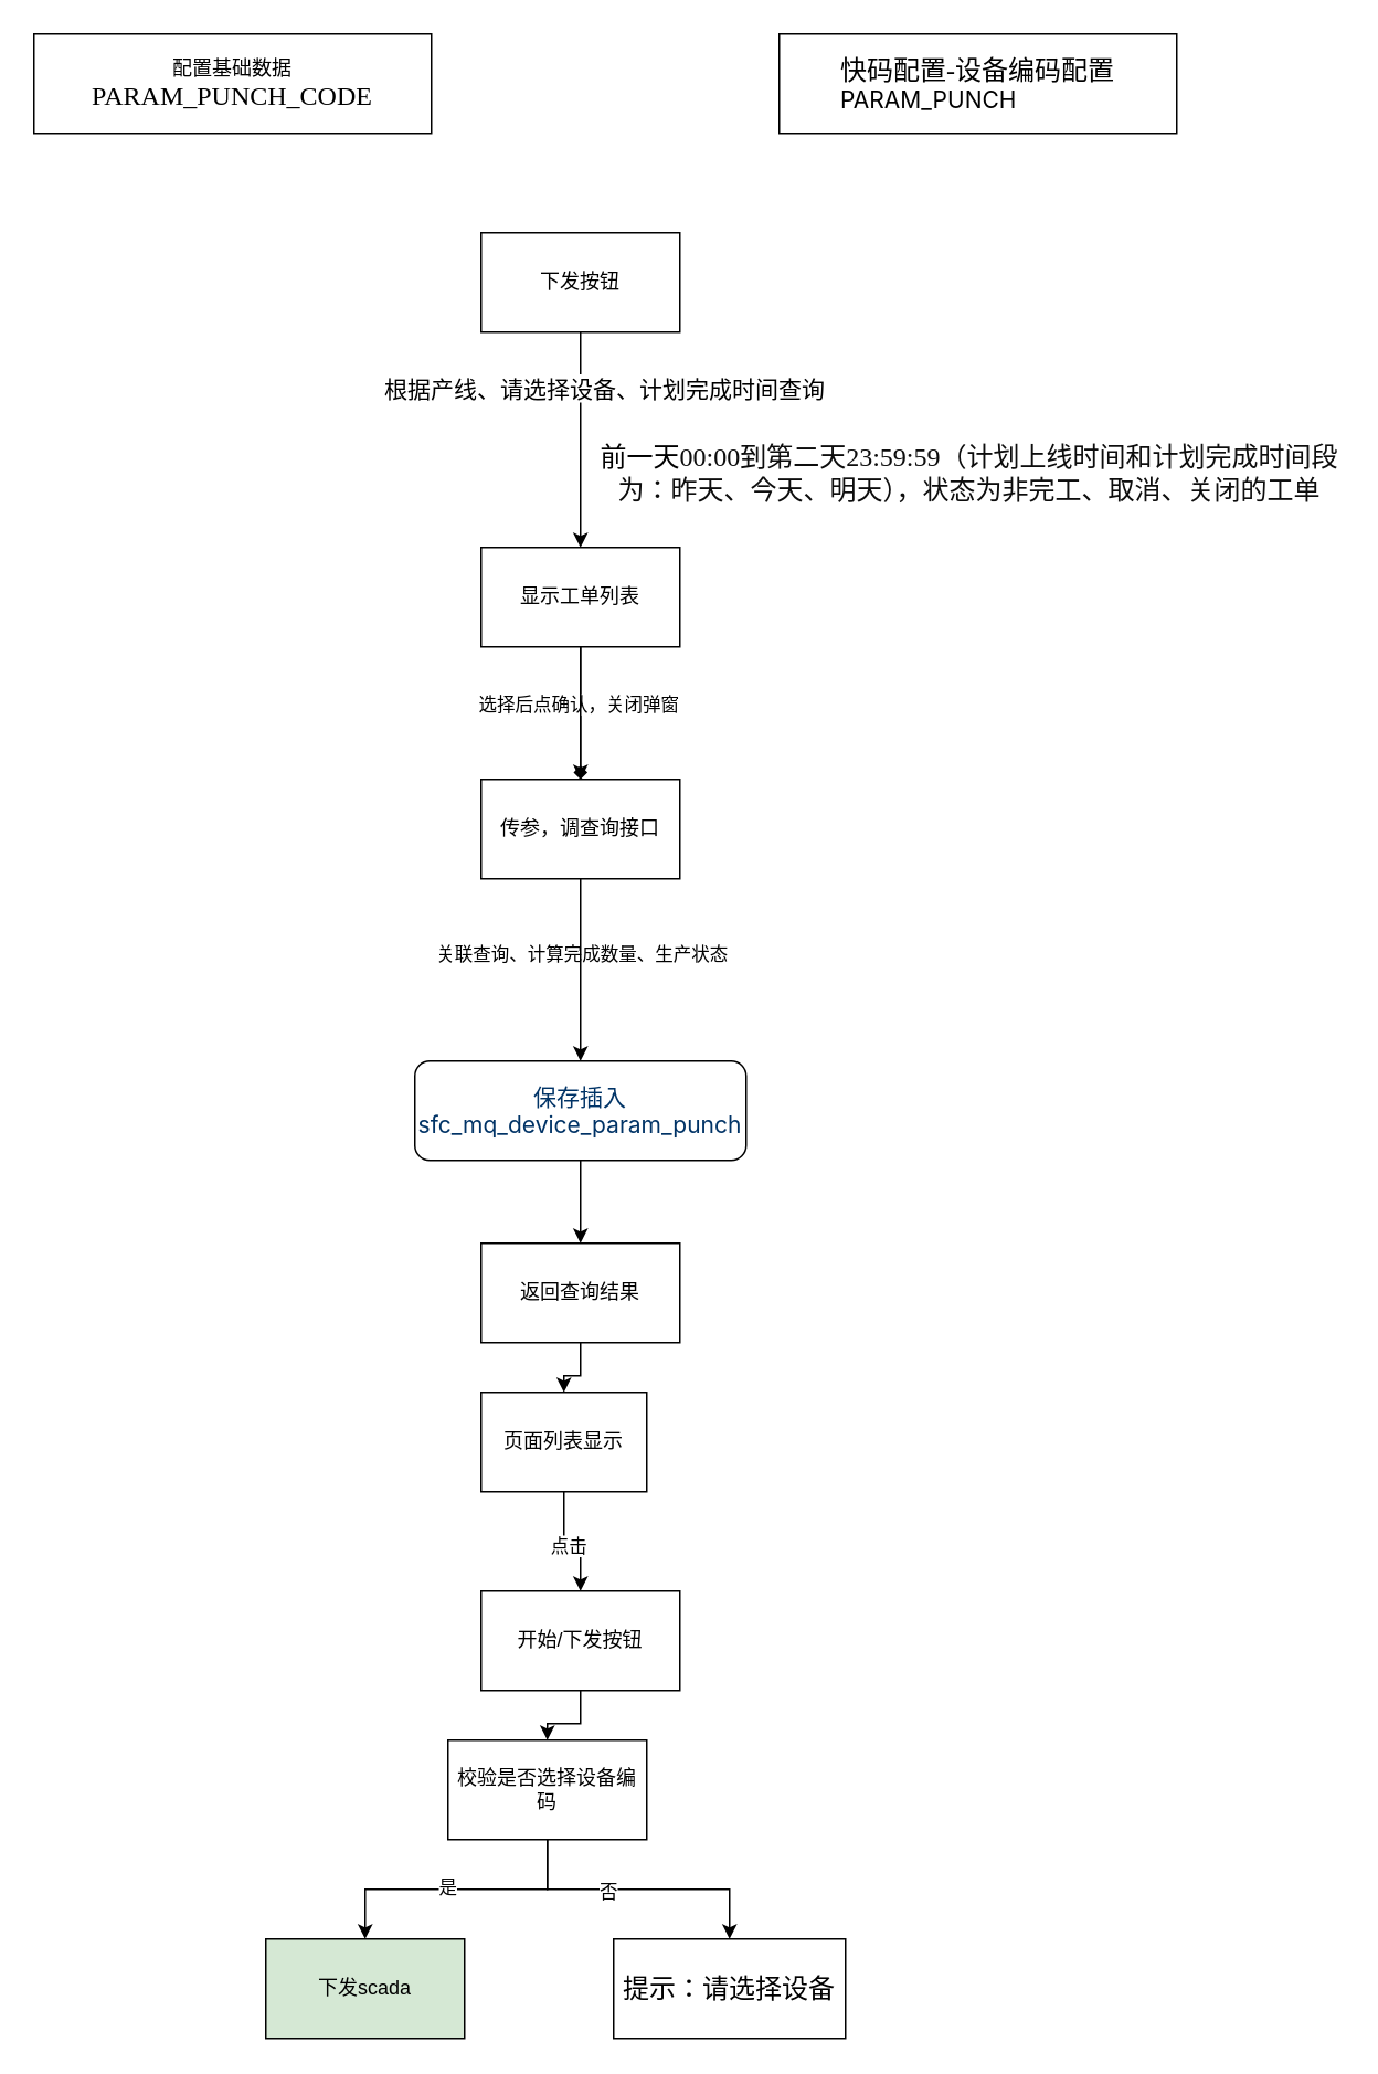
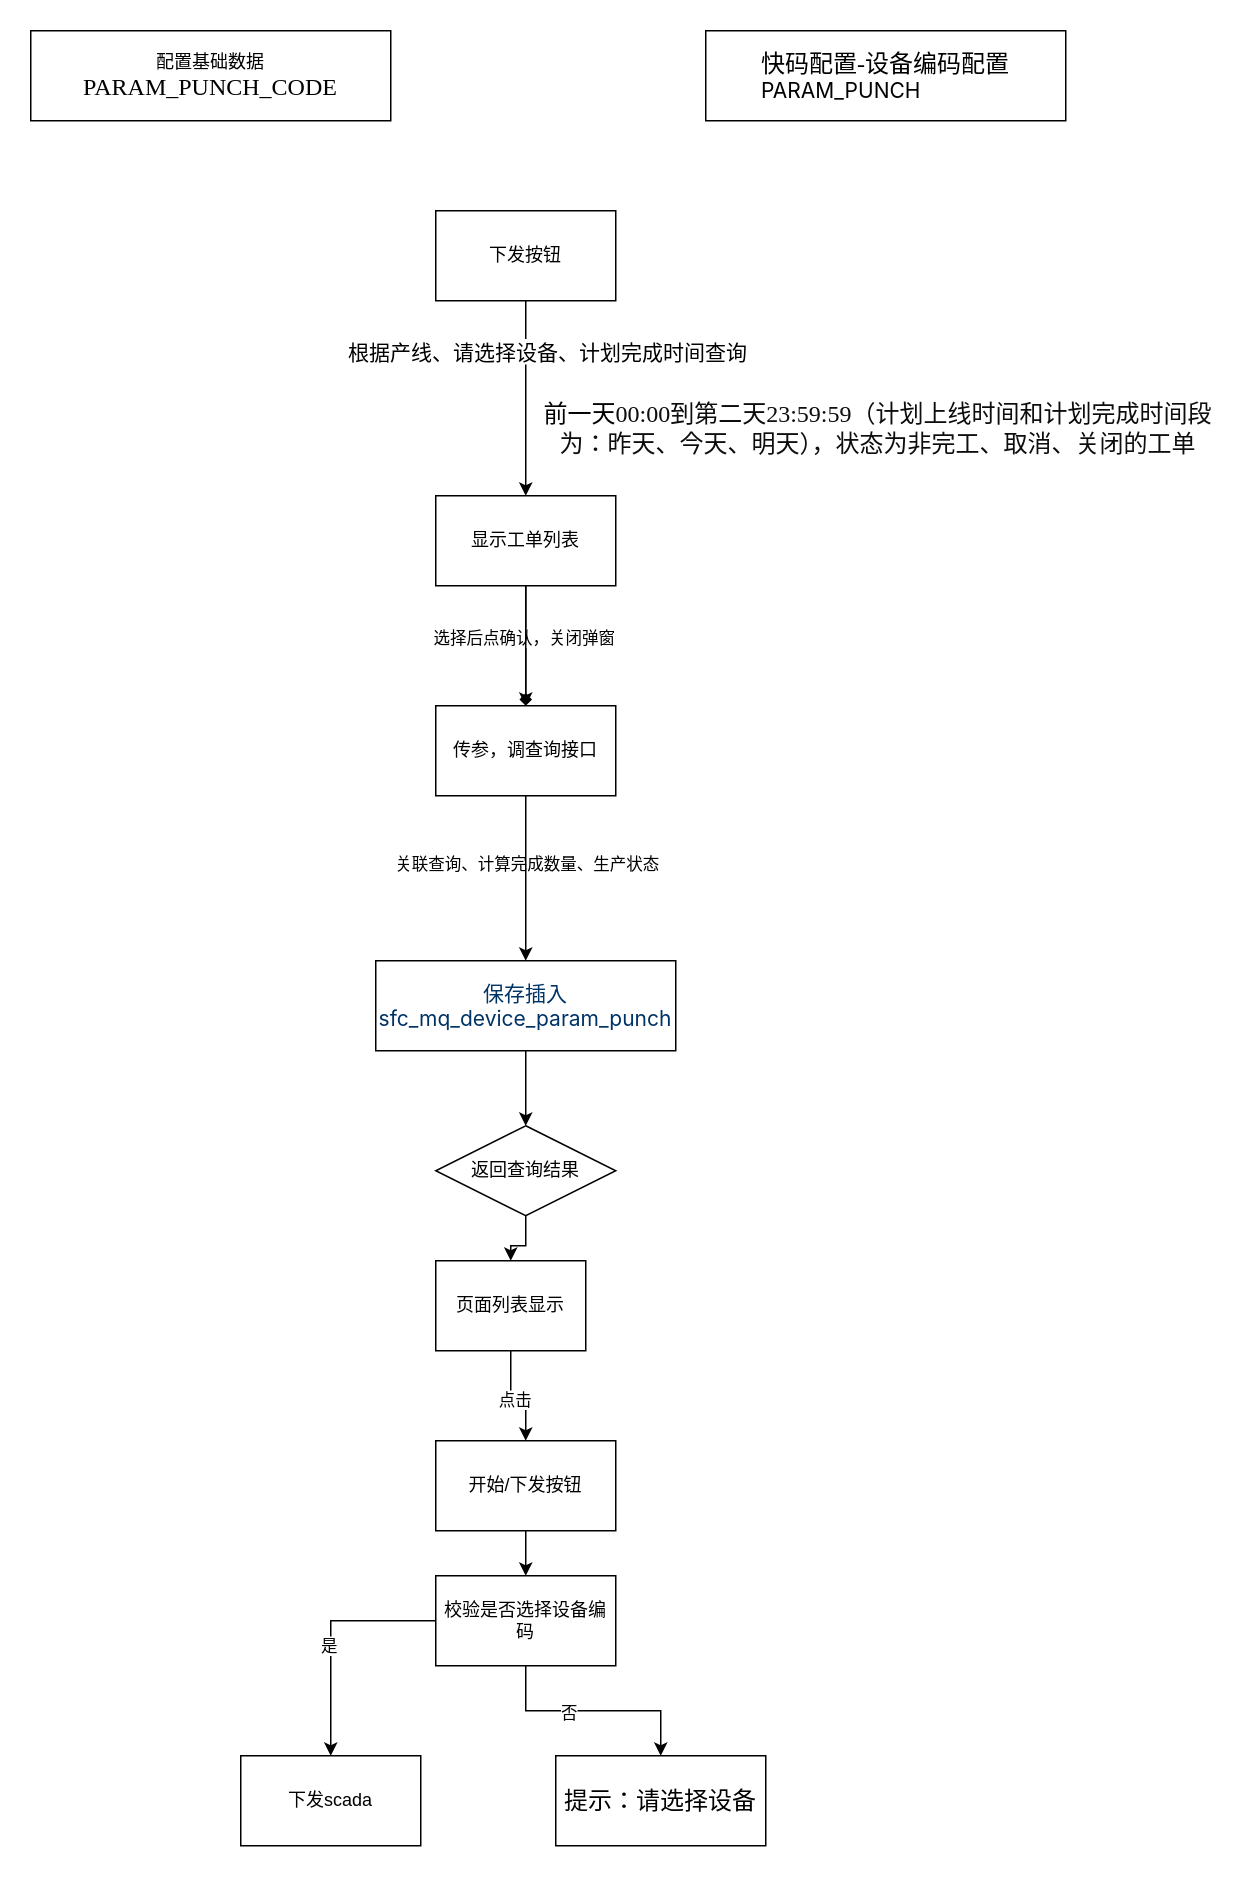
  <mxCell id="0" />
  <mxCell id="1" parent="0" />
  <mxCell id="2" value="配置基础数据&lt;div&gt;&lt;span style=&quot;font-size:12.0pt;font-family:等线;mso-ascii-font-family:&lt;br/&gt;等线;mso-fareast-font-family:等线;mso-bidi-font-family:+mn-cs;mso-ascii-theme-font:&lt;br/&gt;minor-latin;mso-fareast-theme-font:minor-fareast;mso-bidi-theme-font:minor-bidi;&lt;br/&gt;color:#0D0D0D;mso-color-index:1;mso-font-kerning:12.0pt;language:en-US;&lt;br/&gt;mso-style-textfill-type:solid;mso-style-textfill-fill-themecolor:text1;&lt;br/&gt;mso-style-textfill-fill-color:#0D0D0D;mso-style-textfill-fill-alpha:100.0%;&lt;br/&gt;mso-style-textfill-fill-colortransforms:&amp;quot;lumm=95000 lumo=5000&amp;quot;&quot;&gt;PARAM_PUNCH_CODE&lt;/span&gt;&lt;br&gt;&lt;/div&gt;" style="rounded=0;whiteSpace=wrap;html=1;" vertex="1" parent="1"><mxGeometry x="20" y="20" width="240" height="60" as="geometry" /></mxCell>
  <mxCell id="3" value="&lt;div&gt;&lt;font style=&quot;text-align: left;&quot; face=&quot;等线&quot;&gt;&lt;span style=&quot;font-size: 16px;&quot;&gt;快码配置-设备编码配置&lt;/span&gt;&lt;/font&gt;&lt;div style=&quot;text-align: left;&quot;&gt;&lt;span style=&quot;font-family: -apple-system, BlinkMacSystemFont, &amp;quot;Segoe UI&amp;quot;, Roboto, Oxygen, Ubuntu, &amp;quot;Fira Sans&amp;quot;, &amp;quot;Droid Sans&amp;quot;, &amp;quot;Helvetica Neue&amp;quot;, sans-serif; font-size: 14px; background-color: rgb(255, 255, 255);&quot;&gt;PARAM_PUNCH&lt;/span&gt;&lt;/div&gt;&lt;/div&gt;" style="rounded=0;whiteSpace=wrap;html=1;" vertex="1" parent="1"><mxGeometry x="470" y="20" width="240" height="60" as="geometry" /></mxCell>
  <mxCell id="4" style="edgeStyle=orthogonalEdgeStyle;rounded=0;orthogonalLoop=1;jettySize=auto;html=1;" edge="1" parent="1" source="5" target="9"><mxGeometry relative="1" as="geometry" /></mxCell>
  <mxCell id="5" value="下发按钮" style="rounded=0;whiteSpace=wrap;html=1;" vertex="1" parent="1"><mxGeometry x="290" y="140" width="120" height="60" as="geometry" /></mxCell>
  <mxCell id="6" value="" style="edgeStyle=orthogonalEdgeStyle;rounded=0;orthogonalLoop=1;jettySize=auto;html=1;" edge="1" parent="1" source="9"><mxGeometry relative="1" as="geometry"><mxPoint x="350" y="470" as="targetPoint" /></mxGeometry></mxCell>
  <mxCell id="7" value="选择后点确认，关闭弹窗" style="edgeLabel;html=1;align=center;verticalAlign=middle;resizable=0;points=[];" vertex="1" connectable="0" parent="6"><mxGeometry x="-0.15" y="-2" relative="1" as="geometry"><mxPoint as="offset" /></mxGeometry></mxCell>
  <mxCell id="8" value="" style="edgeStyle=orthogonalEdgeStyle;rounded=0;orthogonalLoop=1;jettySize=auto;html=1;endArrow=diamond;" edge="1" parent="1" source="9" target="14"><mxGeometry relative="1" as="geometry" /></mxCell>
  <mxCell id="9" value="显示工单列表" style="whiteSpace=wrap;html=1;rounded=0;" vertex="1" parent="1"><mxGeometry x="290" y="330" width="120" height="60" as="geometry" /></mxCell>
  <mxCell id="10" value="&lt;span style=&quot;font-family: -apple-system, BlinkMacSystemFont, &amp;quot;Segoe UI&amp;quot;, Roboto, Oxygen, Ubuntu, &amp;quot;Fira Sans&amp;quot;, &amp;quot;Droid Sans&amp;quot;, &amp;quot;Helvetica Neue&amp;quot;, sans-serif; font-size: 14px; text-align: start; background-color: rgb(255, 255, 255);&quot;&gt;根据产线、请选择设备、计划完成时间查询&lt;/span&gt;" style="text;html=1;align=center;verticalAlign=middle;whiteSpace=wrap;rounded=0;" vertex="1" parent="1"><mxGeometry x="210" y="220" width="310" height="30" as="geometry" /></mxCell>
  <mxCell id="11" value="" style="edgeStyle=orthogonalEdgeStyle;rounded=0;orthogonalLoop=1;jettySize=auto;html=1;exitX=0.5;exitY=1;exitDx=0;exitDy=0;" edge="1" parent="1" source="30" target="16"><mxGeometry relative="1" as="geometry" /></mxCell>
  <mxCell id="12" value="关联查询、计算完成数量、生产状态" style="edgeLabel;html=1;align=center;verticalAlign=middle;resizable=0;points=[];" vertex="1" connectable="0" parent="11"><mxGeometry x="-0.075" y="1" relative="1" as="geometry"><mxPoint x="-1" y="-148" as="offset" /></mxGeometry></mxCell>
  <mxCell id="13" value="" style="edgeStyle=orthogonalEdgeStyle;rounded=0;orthogonalLoop=1;jettySize=auto;html=1;" edge="1" parent="1" source="14" target="30"><mxGeometry relative="1" as="geometry" /></mxCell>
  <mxCell id="14" value="传参，调查询接口" style="whiteSpace=wrap;html=1;rounded=0;" vertex="1" parent="1"><mxGeometry x="290" y="470" width="120" height="60" as="geometry" /></mxCell>
  <mxCell id="15" value="" style="edgeStyle=orthogonalEdgeStyle;rounded=0;orthogonalLoop=1;jettySize=auto;html=1;" edge="1" parent="1" source="16" target="19"><mxGeometry relative="1" as="geometry" /></mxCell>
- <mxCell id="16" value="返回查询结果" style="whiteSpace=wrap;html=1;rounded=0;" vertex="1" parent="1"><mxGeometry x="290" y="750" width="120" height="60" as="geometry" /></mxCell>
+ <mxCell id="16" value="返回查询结果" style="rhombus;whiteSpace=wrap;html=1;" vertex="1" parent="1"><mxGeometry x="290" y="750" width="120" height="60" as="geometry" /></mxCell>
  <mxCell id="17" value="" style="edgeStyle=orthogonalEdgeStyle;rounded=0;orthogonalLoop=1;jettySize=auto;html=1;" edge="1" parent="1" source="19" target="21"><mxGeometry relative="1" as="geometry" /></mxCell>
  <mxCell id="18" value="点击" style="edgeLabel;html=1;align=center;verticalAlign=middle;resizable=0;points=[];" vertex="1" connectable="0" parent="17"><mxGeometry x="-0.1" y="-2" relative="1" as="geometry"><mxPoint as="offset" /></mxGeometry></mxCell>
  <mxCell id="19" value="页面列表显示" style="whiteSpace=wrap;html=1;rounded=0;" vertex="1" parent="1"><mxGeometry x="290" y="840" width="100" height="60" as="geometry" /></mxCell>
  <mxCell id="20" value="" style="edgeStyle=orthogonalEdgeStyle;rounded=0;orthogonalLoop=1;jettySize=auto;html=1;" edge="1" parent="1" source="21" target="27"><mxGeometry relative="1" as="geometry" /></mxCell>
  <mxCell id="21" value="开始/下发按钮" style="whiteSpace=wrap;html=1;rounded=0;" vertex="1" parent="1"><mxGeometry x="290" y="960" width="120" height="60" as="geometry" /></mxCell>
  <mxCell id="22" value="&lt;span style=&quot;font-size:12.0pt;font-family:等线;mso-ascii-font-family:&lt;br/&gt;等线;mso-fareast-font-family:等线;mso-bidi-font-family:+mn-cs;mso-ascii-theme-font:&lt;br/&gt;minor-latin;mso-fareast-theme-font:minor-fareast;mso-bidi-theme-font:minor-bidi;&lt;br/&gt;color:#0D0D0D;mso-color-index:1;mso-font-kerning:12.0pt;language:zh-CN;&lt;br/&gt;mso-style-textfill-type:solid;mso-style-textfill-fill-themecolor:text1;&lt;br/&gt;mso-style-textfill-fill-color:#0D0D0D;mso-style-textfill-fill-alpha:100.0%;&lt;br/&gt;mso-style-textfill-fill-colortransforms:&amp;quot;lumm=95000 lumo=5000&amp;quot;&quot;&gt;前一天&lt;/span&gt;&lt;span style=&quot;font-size:12.0pt;font-family:等线;mso-ascii-font-family:等线;mso-fareast-font-family:&lt;br/&gt;等线;mso-bidi-font-family:+mn-cs;mso-ascii-theme-font:minor-latin;mso-fareast-theme-font:&lt;br/&gt;minor-fareast;mso-bidi-theme-font:minor-bidi;color:#0D0D0D;mso-color-index:&lt;br/&gt;1;mso-font-kerning:12.0pt;language:en-US;mso-style-textfill-type:solid;&lt;br/&gt;mso-style-textfill-fill-themecolor:text1;mso-style-textfill-fill-color:#0D0D0D;&lt;br/&gt;mso-style-textfill-fill-alpha:100.0%;mso-style-textfill-fill-colortransforms:&lt;br/&gt;&amp;quot;lumm=95000 lumo=5000&amp;quot;&quot;&gt;00:00&lt;/span&gt;&lt;span style=&quot;font-size:12.0pt;font-family:&lt;br/&gt;等线;mso-ascii-font-family:等线;mso-fareast-font-family:等线;mso-bidi-font-family:&lt;br/&gt;+mn-cs;mso-ascii-theme-font:minor-latin;mso-fareast-theme-font:minor-fareast;&lt;br/&gt;mso-bidi-theme-font:minor-bidi;color:#0D0D0D;mso-color-index:1;mso-font-kerning:&lt;br/&gt;12.0pt;language:zh-CN;mso-style-textfill-type:solid;mso-style-textfill-fill-themecolor:&lt;br/&gt;text1;mso-style-textfill-fill-color:#0D0D0D;mso-style-textfill-fill-alpha:100.0%;&lt;br/&gt;mso-style-textfill-fill-colortransforms:&amp;quot;lumm=95000 lumo=5000&amp;quot;&quot;&gt;到第二天&lt;/span&gt;&lt;span style=&quot;font-size:12.0pt;font-family:等线;mso-ascii-font-family:等线;mso-fareast-font-family:&lt;br/&gt;等线;mso-bidi-font-family:+mn-cs;mso-ascii-theme-font:minor-latin;mso-fareast-theme-font:&lt;br/&gt;minor-fareast;mso-bidi-theme-font:minor-bidi;color:#0D0D0D;mso-color-index:&lt;br/&gt;1;mso-font-kerning:12.0pt;language:en-US;mso-style-textfill-type:solid;&lt;br/&gt;mso-style-textfill-fill-themecolor:text1;mso-style-textfill-fill-color:#0D0D0D;&lt;br/&gt;mso-style-textfill-fill-alpha:100.0%;mso-style-textfill-fill-colortransforms:&lt;br/&gt;&amp;quot;lumm=95000 lumo=5000&amp;quot;&quot;&gt;23:59:59&lt;/span&gt;&lt;span style=&quot;font-size:12.0pt;&lt;br/&gt;font-family:等线;mso-ascii-font-family:等线;mso-fareast-font-family:等线;mso-bidi-font-family:&lt;br/&gt;+mn-cs;mso-ascii-theme-font:minor-latin;mso-fareast-theme-font:minor-fareast;&lt;br/&gt;mso-bidi-theme-font:minor-bidi;color:#0D0D0D;mso-color-index:1;mso-font-kerning:&lt;br/&gt;12.0pt;language:zh-CN;mso-style-textfill-type:solid;mso-style-textfill-fill-themecolor:&lt;br/&gt;text1;mso-style-textfill-fill-color:#0D0D0D;mso-style-textfill-fill-alpha:100.0%;&lt;br/&gt;mso-style-textfill-fill-colortransforms:&amp;quot;lumm=95000 lumo=5000&amp;quot;&quot;&gt;（计划上线时间和计划完成时间段为：&lt;/span&gt;&lt;span style=&quot;font-size:12.0pt;font-family:等线;mso-ascii-font-family:等线;mso-fareast-font-family:&lt;br/&gt;等线;mso-bidi-font-family:+mn-cs;mso-ascii-theme-font:minor-latin;mso-fareast-theme-font:&lt;br/&gt;minor-fareast;mso-bidi-theme-font:minor-bidi;color:#0D0D0D;mso-color-index:&lt;br/&gt;1;mso-font-kerning:12.0pt;language:zh-CN;mso-style-textfill-type:solid;&lt;br/&gt;mso-style-textfill-fill-themecolor:text1;mso-style-textfill-fill-color:#0D0D0D;&lt;br/&gt;mso-style-textfill-fill-alpha:100.0%;mso-style-textfill-fill-colortransforms:&lt;br/&gt;&amp;quot;lumm=95000 lumo=5000&amp;quot;&quot;&gt;昨天、今天、明天&lt;/span&gt;&lt;span style=&quot;font-size:12.0pt;&lt;br/&gt;font-family:等线;mso-ascii-font-family:等线;mso-fareast-font-family:等线;mso-bidi-font-family:&lt;br/&gt;+mn-cs;mso-ascii-theme-font:minor-latin;mso-fareast-theme-font:minor-fareast;&lt;br/&gt;mso-bidi-theme-font:minor-bidi;color:#0D0D0D;mso-color-index:1;mso-font-kerning:&lt;br/&gt;12.0pt;language:zh-CN;mso-style-textfill-type:solid;mso-style-textfill-fill-themecolor:&lt;br/&gt;text1;mso-style-textfill-fill-color:#0D0D0D;mso-style-textfill-fill-alpha:100.0%;&lt;br/&gt;mso-style-textfill-fill-colortransforms:&amp;quot;lumm=95000 lumo=5000&amp;quot;&quot;&gt;），状态为非完工、取消、关闭的工单&lt;/span&gt;" style="text;html=1;align=center;verticalAlign=middle;whiteSpace=wrap;rounded=0;" vertex="1" parent="1"><mxGeometry x="360" y="270" width="450" height="30" as="geometry" /></mxCell>
  <mxCell id="23" value="" style="edgeStyle=orthogonalEdgeStyle;rounded=0;orthogonalLoop=1;jettySize=auto;html=1;" edge="1" parent="1" source="27" target="28"><mxGeometry relative="1" as="geometry" /></mxCell>
  <mxCell id="24" value="是" style="edgeLabel;html=1;align=center;verticalAlign=middle;resizable=0;points=[];" vertex="1" connectable="0" parent="23"><mxGeometry x="0.075" y="-2" relative="1" as="geometry"><mxPoint as="offset" /></mxGeometry></mxCell>
  <mxCell id="25" value="" style="edgeStyle=orthogonalEdgeStyle;rounded=0;orthogonalLoop=1;jettySize=auto;html=1;" edge="1" parent="1" source="27" target="29"><mxGeometry relative="1" as="geometry" /></mxCell>
  <mxCell id="26" value="否" style="edgeLabel;html=1;align=center;verticalAlign=middle;resizable=0;points=[];" vertex="1" connectable="0" parent="25"><mxGeometry x="-0.225" y="-1" relative="1" as="geometry"><mxPoint as="offset" /></mxGeometry></mxCell>
- <mxCell id="27" value="校验是否选择设备编码" style="whiteSpace=wrap;html=1;rounded=0;" vertex="1" parent="1"><mxGeometry x="270" y="1050" width="120" height="60" as="geometry" /></mxCell>
- <mxCell id="28" value="下发scada" style="whiteSpace=wrap;html=1;rounded=0;fillColor=#d5e8d4;" vertex="1" parent="1"><mxGeometry x="160" y="1170" width="120" height="60" as="geometry" /></mxCell>
+ <mxCell id="27" value="校验是否选择设备编码" style="whiteSpace=wrap;html=1;rounded=0;" vertex="1" parent="1"><mxGeometry x="290" y="1050" width="120" height="60" as="geometry" /></mxCell>
+ <mxCell id="28" value="下发scada" style="whiteSpace=wrap;html=1;rounded=0;" vertex="1" parent="1"><mxGeometry x="160" y="1170" width="120" height="60" as="geometry" /></mxCell>
  <mxCell id="29" value="&lt;span style=&quot;font-size:12.0pt;font-family:等线;mso-ascii-font-family:&lt;br/&gt;等线;mso-fareast-font-family:等线;mso-bidi-font-family:+mn-cs;mso-ascii-theme-font:&lt;br/&gt;minor-latin;mso-fareast-theme-font:minor-fareast;mso-bidi-theme-font:minor-bidi;&lt;br/&gt;color:#0D0D0D;mso-color-index:1;mso-font-kerning:12.0pt;language:zh-CN;&lt;br/&gt;mso-style-textfill-type:solid;mso-style-textfill-fill-themecolor:text1;&lt;br/&gt;mso-style-textfill-fill-color:#0D0D0D;mso-style-textfill-fill-alpha:100.0%;&lt;br/&gt;mso-style-textfill-fill-colortransforms:&amp;quot;lumm=95000 lumo=5000&amp;quot;&quot;&gt;提示：请选择设备&lt;/span&gt;" style="whiteSpace=wrap;html=1;rounded=0;" vertex="1" parent="1"><mxGeometry x="370" y="1170" width="140" height="60" as="geometry" /></mxCell>
- <mxCell id="30" value="&lt;span style=&quot;color: rgb(0, 51, 102); font-family: -apple-system, BlinkMacSystemFont, &amp;quot;Segoe UI&amp;quot;, Roboto, Oxygen, Ubuntu, &amp;quot;Fira Sans&amp;quot;, &amp;quot;Droid Sans&amp;quot;, &amp;quot;Helvetica Neue&amp;quot;, sans-serif; font-size: 14px; text-align: left; background-color: rgb(255, 255, 255);&quot;&gt;保存插入sfc_mq_device_param_punch&lt;/span&gt;" style="whiteSpace=wrap;html=1;rounded=1;" vertex="1" parent="1"><mxGeometry x="250" y="640" width="200" height="60" as="geometry" /></mxCell>
+ <mxCell id="30" value="&lt;span style=&quot;color: rgb(0, 51, 102); font-family: -apple-system, BlinkMacSystemFont, &amp;quot;Segoe UI&amp;quot;, Roboto, Oxygen, Ubuntu, &amp;quot;Fira Sans&amp;quot;, &amp;quot;Droid Sans&amp;quot;, &amp;quot;Helvetica Neue&amp;quot;, sans-serif; font-size: 14px; text-align: left; background-color: rgb(255, 255, 255);&quot;&gt;保存插入sfc_mq_device_param_punch&lt;/span&gt;" style="whiteSpace=wrap;html=1;rounded=0;" vertex="1" parent="1"><mxGeometry x="250" y="640" width="200" height="60" as="geometry" /></mxCell>
